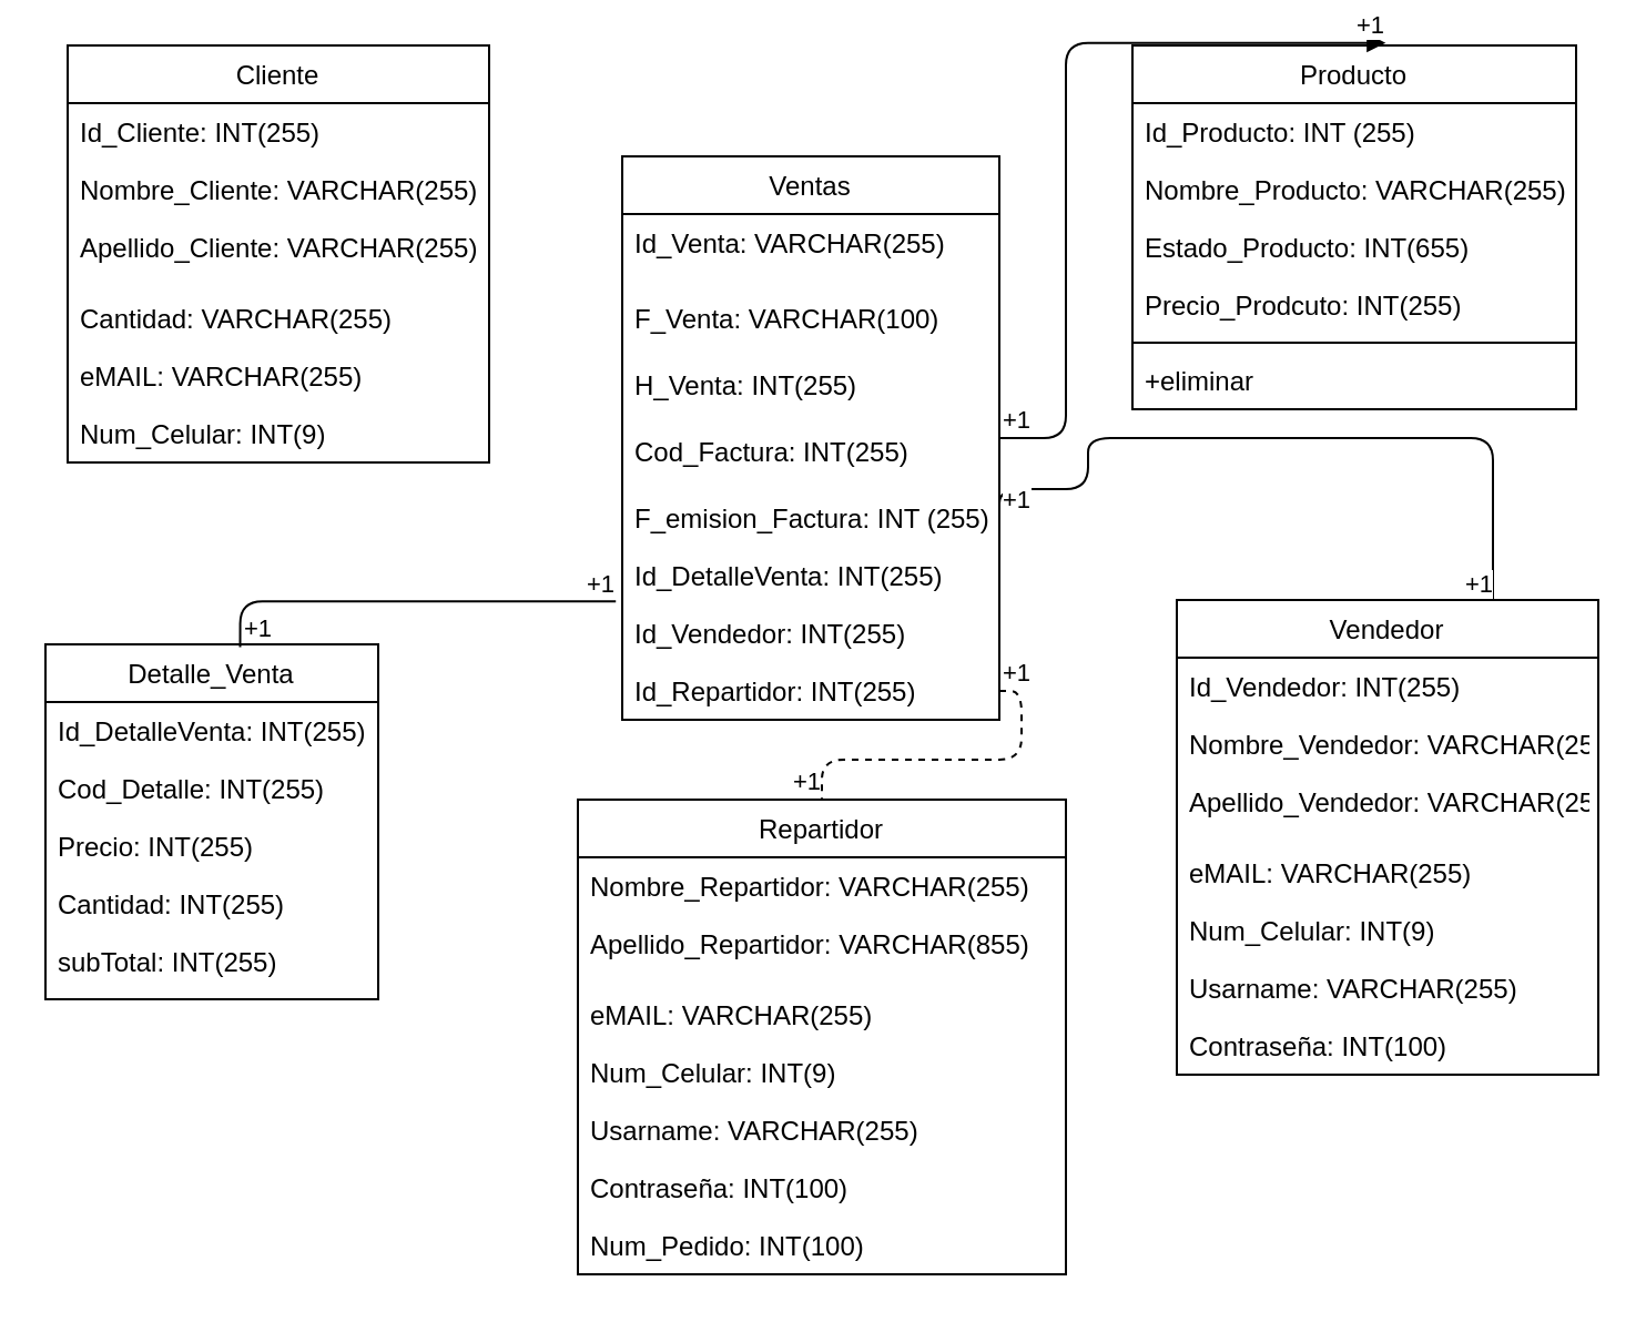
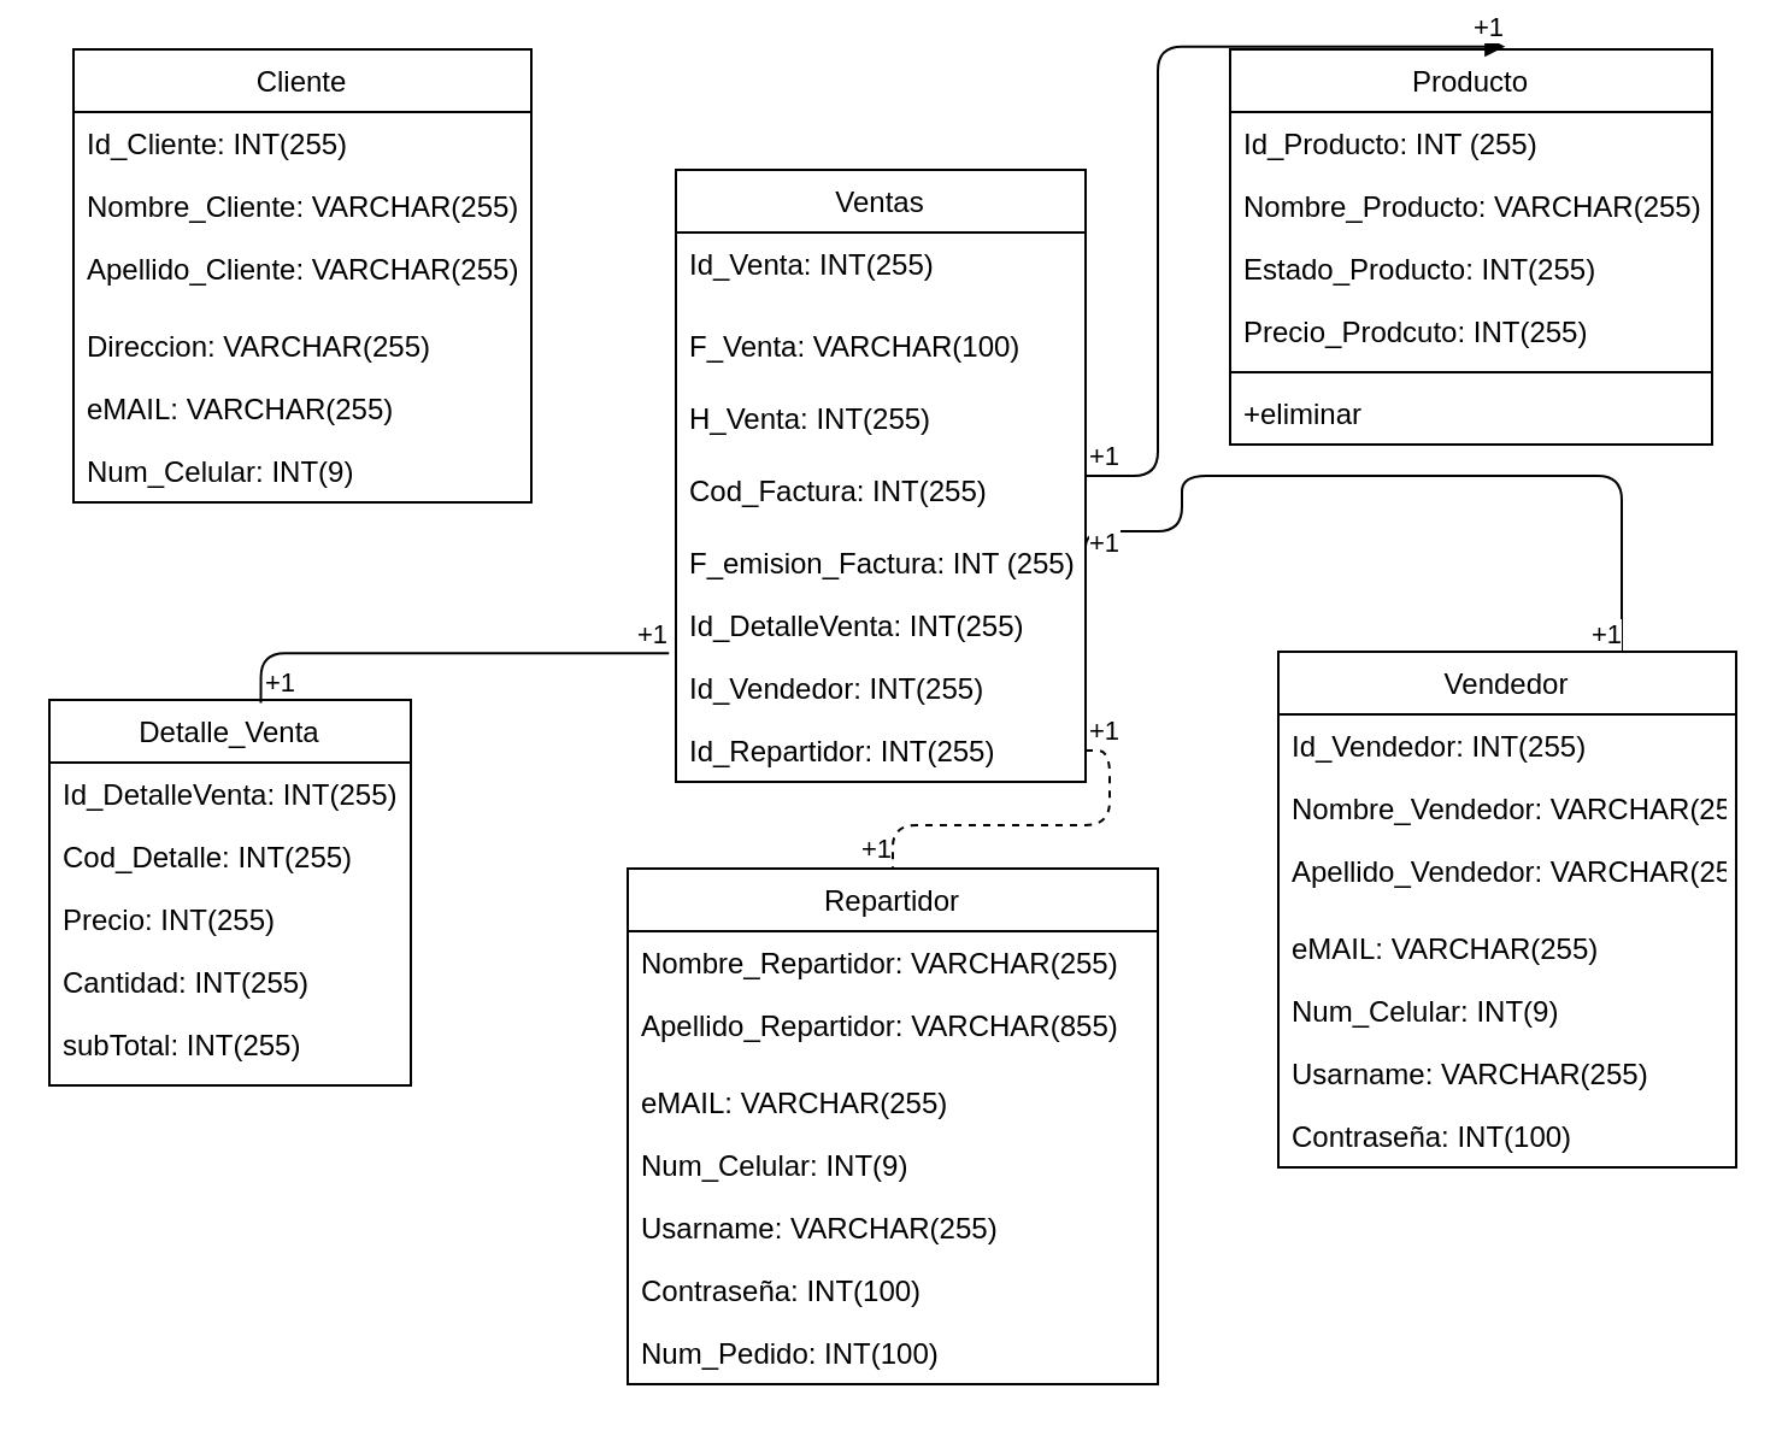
  <mxCell id="0" />
  <mxCell id="1" parent="0" />
  <mxCell id="2" value="Ventas" style="swimlane;fontStyle=0;childLayout=stackLayout;horizontal=1;startSize=26;fillColor=none;horizontalStack=0;resizeParent=1;resizeParentMax=0;resizeLast=0;collapsible=1;marginBottom=0;" vertex="1" parent="1"><mxGeometry x="280" y="70" width="170" height="254" as="geometry"><mxRectangle x="350" y="200" width="70" height="26" as="alternateBounds" /></mxGeometry></mxCell>
- <mxCell id="3" value="Id_Venta: VARCHAR(255)" style="text;strokeColor=none;fillColor=none;align=left;verticalAlign=top;spacingLeft=4;spacingRight=4;overflow=hidden;rotatable=0;points=[[0,0.5],[1,0.5]];portConstraint=eastwest;" vertex="1" parent="2"><mxGeometry y="26" width="170" height="34" as="geometry" /></mxCell>
+ <mxCell id="3" value="Id_Venta: INT(255)" style="text;strokeColor=none;fillColor=none;align=left;verticalAlign=top;spacingLeft=4;spacingRight=4;overflow=hidden;rotatable=0;points=[[0,0.5],[1,0.5]];portConstraint=eastwest;" vertex="1" parent="2"><mxGeometry y="26" width="170" height="34" as="geometry" /></mxCell>
  <mxCell id="4" value="F_Venta: VARCHAR(100)&#10;" style="text;strokeColor=none;fillColor=none;align=left;verticalAlign=top;spacingLeft=4;spacingRight=4;overflow=hidden;rotatable=0;points=[[0,0.5],[1,0.5]];portConstraint=eastwest;" vertex="1" parent="2"><mxGeometry y="60" width="170" height="30" as="geometry" /></mxCell>
  <mxCell id="5" value="H_Venta: INT(255)" style="text;strokeColor=none;fillColor=none;align=left;verticalAlign=top;spacingLeft=4;spacingRight=4;overflow=hidden;rotatable=0;points=[[0,0.5],[1,0.5]];portConstraint=eastwest;" vertex="1" parent="2"><mxGeometry y="90" width="170" height="30" as="geometry" /></mxCell>
  <mxCell id="6" value="Cod_Factura: INT(255)" style="text;strokeColor=none;fillColor=none;align=left;verticalAlign=top;spacingLeft=4;spacingRight=4;overflow=hidden;rotatable=0;points=[[0,0.5],[1,0.5]];portConstraint=eastwest;" vertex="1" parent="2"><mxGeometry y="120" width="170" height="30" as="geometry" /></mxCell>
  <mxCell id="7" value="F_emision_Factura: INT (255)" style="text;strokeColor=none;fillColor=none;align=left;verticalAlign=top;spacingLeft=4;spacingRight=4;overflow=hidden;rotatable=0;points=[[0,0.5],[1,0.5]];portConstraint=eastwest;" vertex="1" parent="2"><mxGeometry y="150" width="170" height="26" as="geometry" /></mxCell>
  <mxCell id="8" value="Id_DetalleVenta: INT(255)" style="text;strokeColor=none;fillColor=none;align=left;verticalAlign=top;spacingLeft=4;spacingRight=4;overflow=hidden;rotatable=0;points=[[0,0.5],[1,0.5]];portConstraint=eastwest;" vertex="1" parent="2"><mxGeometry y="176" width="170" height="26" as="geometry" /></mxCell>
  <mxCell id="9" value="Id_Vendedor: INT(255)" style="text;strokeColor=none;fillColor=none;align=left;verticalAlign=top;spacingLeft=4;spacingRight=4;overflow=hidden;rotatable=0;points=[[0,0.5],[1,0.5]];portConstraint=eastwest;" vertex="1" parent="2"><mxGeometry y="202" width="170" height="26" as="geometry" /></mxCell>
  <mxCell id="10" value="Id_Repartidor: INT(255)" style="text;strokeColor=none;fillColor=none;align=left;verticalAlign=top;spacingLeft=4;spacingRight=4;overflow=hidden;rotatable=0;points=[[0,0.5],[1,0.5]];portConstraint=eastwest;" vertex="1" parent="2"><mxGeometry y="228" width="170" height="26" as="geometry" /></mxCell>
  <mxCell id="11" value="Producto" style="swimlane;fontStyle=0;childLayout=stackLayout;horizontal=1;startSize=26;fillColor=none;horizontalStack=0;resizeParent=1;resizeParentMax=0;resizeLast=0;collapsible=1;marginBottom=0;" vertex="1" parent="1"><mxGeometry x="510" y="20" width="200" height="164" as="geometry"><mxRectangle x="350" y="200" width="70" height="26" as="alternateBounds" /></mxGeometry></mxCell>
  <mxCell id="12" value="Id_Producto: INT (255)" style="text;strokeColor=none;fillColor=none;align=left;verticalAlign=top;spacingLeft=4;spacingRight=4;overflow=hidden;rotatable=0;points=[[0,0.5],[1,0.5]];portConstraint=eastwest;" vertex="1" parent="11"><mxGeometry y="26" width="200" height="26" as="geometry" /></mxCell>
  <mxCell id="13" value="Nombre_Producto: VARCHAR(255)" style="text;strokeColor=none;fillColor=none;align=left;verticalAlign=top;spacingLeft=4;spacingRight=4;overflow=hidden;rotatable=0;points=[[0,0.5],[1,0.5]];portConstraint=eastwest;" vertex="1" parent="11"><mxGeometry y="52" width="200" height="26" as="geometry" /></mxCell>
- <mxCell id="14" value="Estado_Producto: INT(655)" style="text;strokeColor=none;fillColor=none;align=left;verticalAlign=top;spacingLeft=4;spacingRight=4;overflow=hidden;rotatable=0;points=[[0,0.5],[1,0.5]];portConstraint=eastwest;" vertex="1" parent="11"><mxGeometry y="78" width="200" height="26" as="geometry" /></mxCell>
+ <mxCell id="14" value="Estado_Producto: INT(255)" style="text;strokeColor=none;fillColor=none;align=left;verticalAlign=top;spacingLeft=4;spacingRight=4;overflow=hidden;rotatable=0;points=[[0,0.5],[1,0.5]];portConstraint=eastwest;" vertex="1" parent="11"><mxGeometry y="78" width="200" height="26" as="geometry" /></mxCell>
  <mxCell id="15" value="Precio_Prodcuto: INT(255)" style="text;strokeColor=none;fillColor=none;align=left;verticalAlign=top;spacingLeft=4;spacingRight=4;overflow=hidden;rotatable=0;points=[[0,0.5],[1,0.5]];portConstraint=eastwest;" vertex="1" parent="11"><mxGeometry y="104" width="200" height="26" as="geometry" /></mxCell>
  <mxCell id="16" value="" style="line;strokeWidth=1;fillColor=none;align=left;verticalAlign=middle;spacingTop=-1;spacingLeft=3;spacingRight=3;rotatable=0;labelPosition=right;points=[];portConstraint=eastwest;" vertex="1" parent="11"><mxGeometry y="130" width="200" height="8" as="geometry" /></mxCell>
  <mxCell id="17" value="+eliminar" style="text;strokeColor=none;fillColor=none;align=left;verticalAlign=top;spacingLeft=4;spacingRight=4;overflow=hidden;rotatable=0;points=[[0,0.5],[1,0.5]];portConstraint=eastwest;" vertex="1" parent="11"><mxGeometry y="138" width="200" height="26" as="geometry" /></mxCell>
  <mxCell id="18" value="Detalle_Venta" style="swimlane;fontStyle=0;childLayout=stackLayout;horizontal=1;startSize=26;fillColor=none;horizontalStack=0;resizeParent=1;resizeParentMax=0;resizeLast=0;collapsible=1;marginBottom=0;" vertex="1" parent="1"><mxGeometry x="20" y="290" width="150" height="160" as="geometry" /></mxCell>
  <mxCell id="19" value="Id_DetalleVenta: INT(255)" style="text;strokeColor=none;fillColor=none;align=left;verticalAlign=top;spacingLeft=4;spacingRight=4;overflow=hidden;rotatable=0;points=[[0,0.5],[1,0.5]];portConstraint=eastwest;" vertex="1" parent="18"><mxGeometry y="26" width="150" height="26" as="geometry" /></mxCell>
  <mxCell id="20" value="Cod_Detalle: INT(255)" style="text;strokeColor=none;fillColor=none;align=left;verticalAlign=top;spacingLeft=4;spacingRight=4;overflow=hidden;rotatable=0;points=[[0,0.5],[1,0.5]];portConstraint=eastwest;" vertex="1" parent="18"><mxGeometry y="52" width="150" height="26" as="geometry" /></mxCell>
  <mxCell id="21" value="Precio: INT(255)" style="text;strokeColor=none;fillColor=none;align=left;verticalAlign=top;spacingLeft=4;spacingRight=4;overflow=hidden;rotatable=0;points=[[0,0.5],[1,0.5]];portConstraint=eastwest;" vertex="1" parent="18"><mxGeometry y="78" width="150" height="26" as="geometry" /></mxCell>
  <mxCell id="22" value="Cantidad: INT(255)" style="text;strokeColor=none;fillColor=none;align=left;verticalAlign=top;spacingLeft=4;spacingRight=4;overflow=hidden;rotatable=0;points=[[0,0.5],[1,0.5]];portConstraint=eastwest;" vertex="1" parent="18"><mxGeometry y="104" width="150" height="26" as="geometry" /></mxCell>
  <mxCell id="23" value="subTotal: INT(255)" style="text;strokeColor=none;fillColor=none;align=left;verticalAlign=top;spacingLeft=4;spacingRight=4;overflow=hidden;rotatable=0;points=[[0,0.5],[1,0.5]];portConstraint=eastwest;" vertex="1" parent="18"><mxGeometry y="130" width="150" height="30" as="geometry" /></mxCell>
  <mxCell id="24" value="Cliente" style="swimlane;fontStyle=0;childLayout=stackLayout;horizontal=1;startSize=26;fillColor=none;horizontalStack=0;resizeParent=1;resizeParentMax=0;resizeLast=0;collapsible=1;marginBottom=0;" vertex="1" parent="1"><mxGeometry x="30" y="20" width="190" height="188" as="geometry" /></mxCell>
  <mxCell id="25" value="Id_Cliente: INT(255)" style="text;strokeColor=none;fillColor=none;align=left;verticalAlign=top;spacingLeft=4;spacingRight=4;overflow=hidden;rotatable=0;points=[[0,0.5],[1,0.5]];portConstraint=eastwest;" vertex="1" parent="24"><mxGeometry y="26" width="190" height="26" as="geometry" /></mxCell>
  <mxCell id="26" value="Nombre_Cliente: VARCHAR(255)" style="text;strokeColor=none;fillColor=none;align=left;verticalAlign=top;spacingLeft=4;spacingRight=4;overflow=hidden;rotatable=0;points=[[0,0.5],[1,0.5]];portConstraint=eastwest;" vertex="1" parent="24"><mxGeometry y="52" width="190" height="26" as="geometry" /></mxCell>
  <mxCell id="27" value="Apellido_Cliente: VARCHAR(255)" style="text;strokeColor=none;fillColor=none;align=left;verticalAlign=top;spacingLeft=4;spacingRight=4;overflow=hidden;rotatable=0;points=[[0,0.5],[1,0.5]];portConstraint=eastwest;" vertex="1" parent="24"><mxGeometry y="78" width="190" height="32" as="geometry" /></mxCell>
- <mxCell id="28" value="Cantidad: VARCHAR(255)" style="text;strokeColor=none;fillColor=none;align=left;verticalAlign=top;spacingLeft=4;spacingRight=4;overflow=hidden;rotatable=0;points=[[0,0.5],[1,0.5]];portConstraint=eastwest;" vertex="1" parent="24"><mxGeometry y="110" width="190" height="26" as="geometry" /></mxCell>
+ <mxCell id="28" value="Direccion: VARCHAR(255)" style="text;strokeColor=none;fillColor=none;align=left;verticalAlign=top;spacingLeft=4;spacingRight=4;overflow=hidden;rotatable=0;points=[[0,0.5],[1,0.5]];portConstraint=eastwest;" vertex="1" parent="24"><mxGeometry y="110" width="190" height="26" as="geometry" /></mxCell>
  <mxCell id="29" value="eMAIL: VARCHAR(255)" style="text;strokeColor=none;fillColor=none;align=left;verticalAlign=top;spacingLeft=4;spacingRight=4;overflow=hidden;rotatable=0;points=[[0,0.5],[1,0.5]];portConstraint=eastwest;" vertex="1" parent="24"><mxGeometry y="136" width="190" height="26" as="geometry" /></mxCell>
  <mxCell id="30" value="Num_Celular: INT(9)" style="text;strokeColor=none;fillColor=none;align=left;verticalAlign=top;spacingLeft=4;spacingRight=4;overflow=hidden;rotatable=0;points=[[0,0.5],[1,0.5]];portConstraint=eastwest;" vertex="1" parent="24"><mxGeometry y="162" width="190" height="26" as="geometry" /></mxCell>
  <mxCell id="31" value="Vendedor" style="swimlane;fontStyle=0;childLayout=stackLayout;horizontal=1;startSize=26;fillColor=none;horizontalStack=0;resizeParent=1;resizeParentMax=0;resizeLast=0;collapsible=1;marginBottom=0;" vertex="1" parent="1"><mxGeometry x="530" y="270" width="190" height="214" as="geometry" /></mxCell>
  <mxCell id="32" value="Id_Vendedor: INT(255)" style="text;strokeColor=none;fillColor=none;align=left;verticalAlign=top;spacingLeft=4;spacingRight=4;overflow=hidden;rotatable=0;points=[[0,0.5],[1,0.5]];portConstraint=eastwest;" vertex="1" parent="31"><mxGeometry y="26" width="190" height="26" as="geometry" /></mxCell>
  <mxCell id="33" value="Nombre_Vendedor: VARCHAR(255)" style="text;strokeColor=none;fillColor=none;align=left;verticalAlign=top;spacingLeft=4;spacingRight=4;overflow=hidden;rotatable=0;points=[[0,0.5],[1,0.5]];portConstraint=eastwest;" vertex="1" parent="31"><mxGeometry y="52" width="190" height="26" as="geometry" /></mxCell>
  <mxCell id="34" value="Apellido_Vendedor: VARCHAR(255)" style="text;strokeColor=none;fillColor=none;align=left;verticalAlign=top;spacingLeft=4;spacingRight=4;overflow=hidden;rotatable=0;points=[[0,0.5],[1,0.5]];portConstraint=eastwest;" vertex="1" parent="31"><mxGeometry y="78" width="190" height="32" as="geometry" /></mxCell>
  <mxCell id="35" value="eMAIL: VARCHAR(255)" style="text;strokeColor=none;fillColor=none;align=left;verticalAlign=top;spacingLeft=4;spacingRight=4;overflow=hidden;rotatable=0;points=[[0,0.5],[1,0.5]];portConstraint=eastwest;" vertex="1" parent="31"><mxGeometry y="110" width="190" height="26" as="geometry" /></mxCell>
  <mxCell id="36" value="Num_Celular: INT(9)" style="text;strokeColor=none;fillColor=none;align=left;verticalAlign=top;spacingLeft=4;spacingRight=4;overflow=hidden;rotatable=0;points=[[0,0.5],[1,0.5]];portConstraint=eastwest;" vertex="1" parent="31"><mxGeometry y="136" width="190" height="26" as="geometry" /></mxCell>
  <mxCell id="37" value="Usarname: VARCHAR(255)&#10;" style="text;strokeColor=none;fillColor=none;align=left;verticalAlign=top;spacingLeft=4;spacingRight=4;overflow=hidden;rotatable=0;points=[[0,0.5],[1,0.5]];portConstraint=eastwest;" vertex="1" parent="31"><mxGeometry y="162" width="190" height="26" as="geometry" /></mxCell>
  <mxCell id="38" value="Contraseña: INT(100)" style="text;strokeColor=none;fillColor=none;align=left;verticalAlign=top;spacingLeft=4;spacingRight=4;overflow=hidden;rotatable=0;points=[[0,0.5],[1,0.5]];portConstraint=eastwest;" vertex="1" parent="31"><mxGeometry y="188" width="190" height="26" as="geometry" /></mxCell>
  <mxCell id="39" value="Repartidor" style="swimlane;fontStyle=0;childLayout=stackLayout;horizontal=1;startSize=26;fillColor=none;horizontalStack=0;resizeParent=1;resizeParentMax=0;resizeLast=0;collapsible=1;marginBottom=0;" vertex="1" parent="1"><mxGeometry x="260" y="360" width="220" height="214" as="geometry" /></mxCell>
  <mxCell id="40" value="Nombre_Repartidor: VARCHAR(255)" style="text;strokeColor=none;fillColor=none;align=left;verticalAlign=top;spacingLeft=4;spacingRight=4;overflow=hidden;rotatable=0;points=[[0,0.5],[1,0.5]];portConstraint=eastwest;" vertex="1" parent="39"><mxGeometry y="26" width="220" height="26" as="geometry" /></mxCell>
  <mxCell id="41" value="Apellido_Repartidor: VARCHAR(855)" style="text;strokeColor=none;fillColor=none;align=left;verticalAlign=top;spacingLeft=4;spacingRight=4;overflow=hidden;rotatable=0;points=[[0,0.5],[1,0.5]];portConstraint=eastwest;" vertex="1" parent="39"><mxGeometry y="52" width="220" height="32" as="geometry" /></mxCell>
  <mxCell id="42" value="eMAIL: VARCHAR(255)" style="text;strokeColor=none;fillColor=none;align=left;verticalAlign=top;spacingLeft=4;spacingRight=4;overflow=hidden;rotatable=0;points=[[0,0.5],[1,0.5]];portConstraint=eastwest;" vertex="1" parent="39"><mxGeometry y="84" width="220" height="26" as="geometry" /></mxCell>
  <mxCell id="43" value="Num_Celular: INT(9)" style="text;strokeColor=none;fillColor=none;align=left;verticalAlign=top;spacingLeft=4;spacingRight=4;overflow=hidden;rotatable=0;points=[[0,0.5],[1,0.5]];portConstraint=eastwest;" vertex="1" parent="39"><mxGeometry y="110" width="220" height="26" as="geometry" /></mxCell>
  <mxCell id="44" value="Usarname: VARCHAR(255)&#10;" style="text;strokeColor=none;fillColor=none;align=left;verticalAlign=top;spacingLeft=4;spacingRight=4;overflow=hidden;rotatable=0;points=[[0,0.5],[1,0.5]];portConstraint=eastwest;" vertex="1" parent="39"><mxGeometry y="136" width="220" height="26" as="geometry" /></mxCell>
  <mxCell id="45" value="Contraseña: INT(100)" style="text;strokeColor=none;fillColor=none;align=left;verticalAlign=top;spacingLeft=4;spacingRight=4;overflow=hidden;rotatable=0;points=[[0,0.5],[1,0.5]];portConstraint=eastwest;" vertex="1" parent="39"><mxGeometry y="162" width="220" height="26" as="geometry" /></mxCell>
  <mxCell id="46" value="Num_Pedido: INT(100)" style="text;strokeColor=none;fillColor=none;align=left;verticalAlign=top;spacingLeft=4;spacingRight=4;overflow=hidden;rotatable=0;points=[[0,0.5],[1,0.5]];portConstraint=eastwest;" vertex="1" parent="39"><mxGeometry y="188" width="220" height="26" as="geometry" /></mxCell>
  <mxCell id="47" value="" style="endArrow=block;html=1;edgeStyle=orthogonalEdgeStyle;entryX=0.571;entryY=-0.007;entryDx=0;entryDy=0;entryPerimeter=0;" edge="1" parent="1" source="2" target="11"><mxGeometry relative="1" as="geometry"><mxPoint x="490" y="196.41" as="sourcePoint" /><mxPoint x="650" y="196.41" as="targetPoint" /></mxGeometry></mxCell>
  <mxCell id="48" value="+1" style="edgeLabel;resizable=0;html=1;align=left;verticalAlign=bottom;" connectable="0" vertex="1" parent="47"><mxGeometry x="-1" relative="1" as="geometry" /></mxCell>
  <mxCell id="49" value="+1" style="edgeLabel;resizable=0;html=1;align=right;verticalAlign=bottom;" connectable="0" vertex="1" parent="47"><mxGeometry x="1" relative="1" as="geometry" /></mxCell>
  <mxCell id="50" value="" style="endArrow=none;html=1;edgeStyle=orthogonalEdgeStyle;exitX=0.585;exitY=0.008;exitDx=0;exitDy=0;exitPerimeter=0;entryX=-0.017;entryY=0.948;entryDx=0;entryDy=0;entryPerimeter=0;" edge="1" parent="1" source="18" target="8"><mxGeometry relative="1" as="geometry"><mxPoint x="40" y="530" as="sourcePoint" /><mxPoint x="200" y="530" as="targetPoint" /></mxGeometry></mxCell>
  <mxCell id="51" value="+1" style="edgeLabel;resizable=0;html=1;align=left;verticalAlign=bottom;" connectable="0" vertex="1" parent="50"><mxGeometry x="-1" relative="1" as="geometry" /></mxCell>
  <mxCell id="52" value="+1" style="edgeLabel;resizable=0;html=1;align=right;verticalAlign=bottom;" connectable="0" vertex="1" parent="50"><mxGeometry x="1" relative="1" as="geometry" /></mxCell>
  <mxCell id="53" value="" style="endArrow=none;html=1;edgeStyle=orthogonalEdgeStyle;entryX=0.75;entryY=0;entryDx=0;entryDy=0;exitX=1;exitY=0.5;exitDx=0;exitDy=0;" edge="1" parent="1" source="7" target="31"><mxGeometry relative="1" as="geometry"><mxPoint x="510" y="210" as="sourcePoint" /><mxPoint x="670" y="210" as="targetPoint" /><Array as="points"><mxPoint x="450" y="220" /><mxPoint x="490" y="220" /><mxPoint x="490" y="197" /><mxPoint x="672" y="197" /></Array></mxGeometry></mxCell>
  <mxCell id="54" value="+1" style="edgeLabel;resizable=0;html=1;align=left;verticalAlign=bottom;" connectable="0" vertex="1" parent="53"><mxGeometry x="-1" relative="1" as="geometry" /></mxCell>
  <mxCell id="55" value="+1" style="edgeLabel;resizable=0;html=1;align=right;verticalAlign=bottom;" connectable="0" vertex="1" parent="53"><mxGeometry x="1" relative="1" as="geometry" /></mxCell>
  <mxCell id="56" value="" style="endArrow=none;html=1;edgeStyle=orthogonalEdgeStyle;entryX=0.5;entryY=0;entryDx=0;entryDy=0;dashed=1;" edge="1" parent="1" source="10" target="39"><mxGeometry relative="1" as="geometry"><mxPoint x="420" y="290" as="sourcePoint" /><mxPoint x="580" y="290" as="targetPoint" /></mxGeometry></mxCell>
  <mxCell id="57" value="+1" style="edgeLabel;resizable=0;html=1;align=left;verticalAlign=bottom;" connectable="0" vertex="1" parent="56"><mxGeometry x="-1" relative="1" as="geometry" /></mxCell>
  <mxCell id="58" value="+1" style="edgeLabel;resizable=0;html=1;align=right;verticalAlign=bottom;" connectable="0" vertex="1" parent="56"><mxGeometry x="1" relative="1" as="geometry" /></mxCell>
